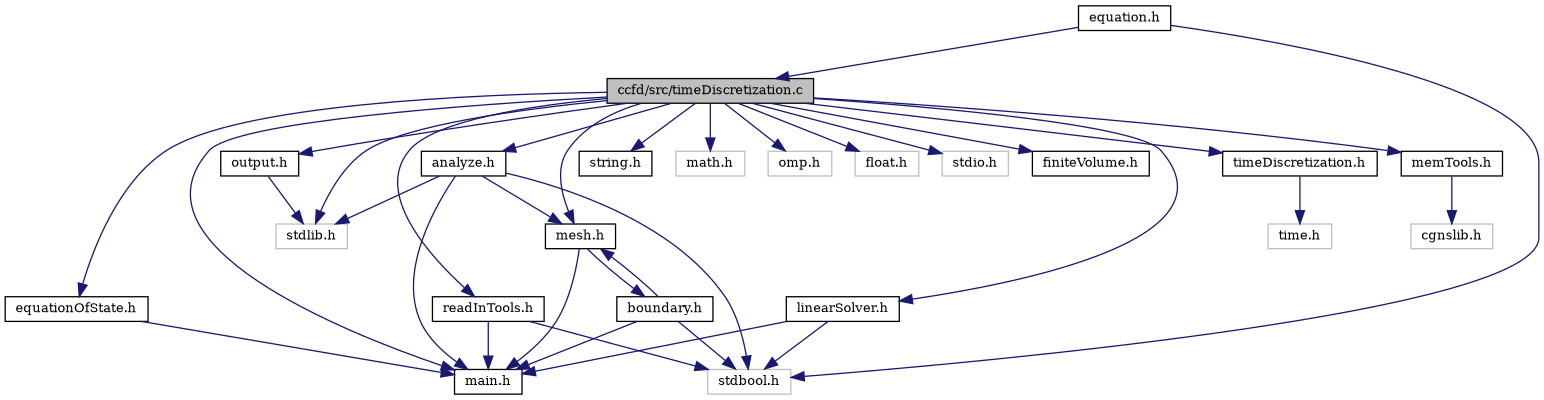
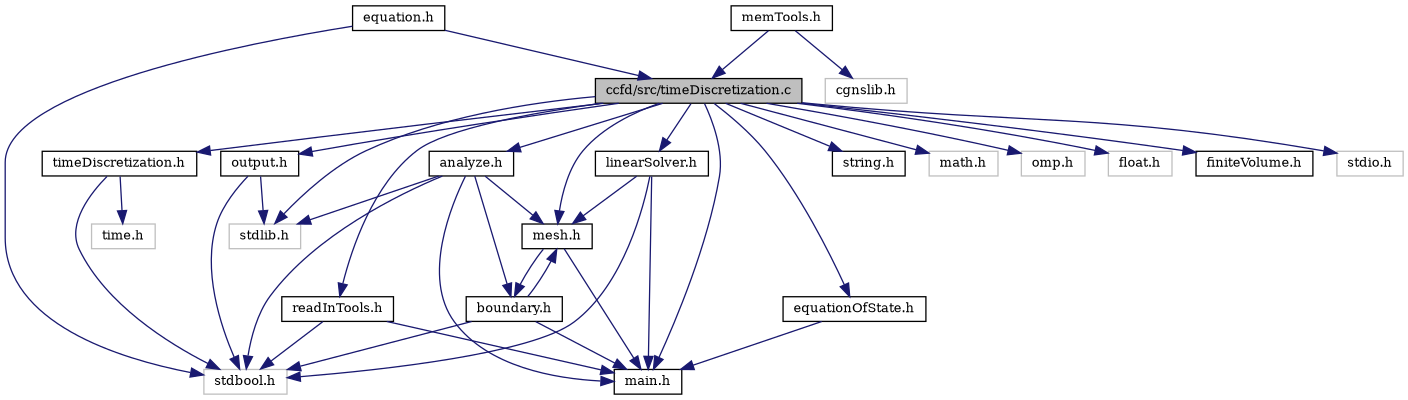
  digraph {
    fontname="DejaVu Serif"
    node [color=black fillcolor=white fontname="DejaVu Serif" fontsize=10 shape=record style=filled]
    edge [color=midnightblue fontname="DejaVu Serif" fontsize=10 labelfontname=Helvetica labelfontsize=10 style=solid]
    n1 [fillcolor=grey75 fontcolor=black height=0.2 label="ccfd/src/timeDiscretization.c" width=0.4]
    n2 [color=grey75 height=0.2 label="stdio.h" width=0.4]
    n3 [color=grey75 height=0.2 label="stdlib.h" width=0.4]
    n4 [height=0.2 label="string.h" width=0.4]
    n5 [color=grey75 height=0.2 label="math.h" width=0.4]
    n6 [color=grey75 height=0.2 label="omp.h" width=0.4]
    n7 [color=grey75 height=0.2 label="float.h" width=0.4]
    n8 [height=0.2 label="main.h" width=0.4]
    n9 [height=0.2 label="timeDiscretization.h" width=0.4]
    n10 [height=0.2 label="readInTools.h" width=0.4]
    n11 [height=0.2 label="output.h" width=0.4]
    n12 [height=0.2 label="mesh.h" width=0.4]
    n13 [height=0.2 label="analyze.h" width=0.4]
    n14 [height=0.2 label="linearSolver.h" width=0.4]
    n15 [height=0.2 label="equationOfState.h" width=0.4]
    n16 [height=0.2 label="finiteVolume.h" width=0.4]
    n17 [height=0.2 label="memTools.h" width=0.4]
    n18 [color=grey75 height=0.2 label="stdbool.h" width=0.4]
    n19 [color=grey75 height=0.2 label="time.h" width=0.4]
    n20 [height=0.2 label="boundary.h" width=0.4]
    n21 [height=0.2 label="equation.h" width=0.4]
    n22 [color=grey75 height=0.2 label="cgnslib.h" width=0.4]
    n1 -> n2
    n1 -> n3
    n1 -> n4
    n1 -> n5
    n1 -> n6
    n1 -> n7
    n1 -> n8
    n1 -> n9
    n1 -> n10
    n1 -> n11
    n1 -> n12
    n1 -> n13
    n1 -> n14
    n1 -> n15
    n1 -> n16
-   n1 -> n17
+   n17 -> n1
+   n9 -> n18
    n9 -> n19
    n10 -> n8
    n10 -> n18
    n11 -> n3
+   n11 -> n18
    n12 -> n8
    n12 -> n20
    n13 -> n3
    n13 -> n8
    n13 -> n12
    n13 -> n18
+   n13 -> n20
    n14 -> n8
+   n14 -> n12
    n14 -> n18
    n15 -> n8
    n17 -> n22
    n20 -> n8
    n20 -> n12
    n20 -> n18
    n21 -> n1
    n21 -> n18
  }
